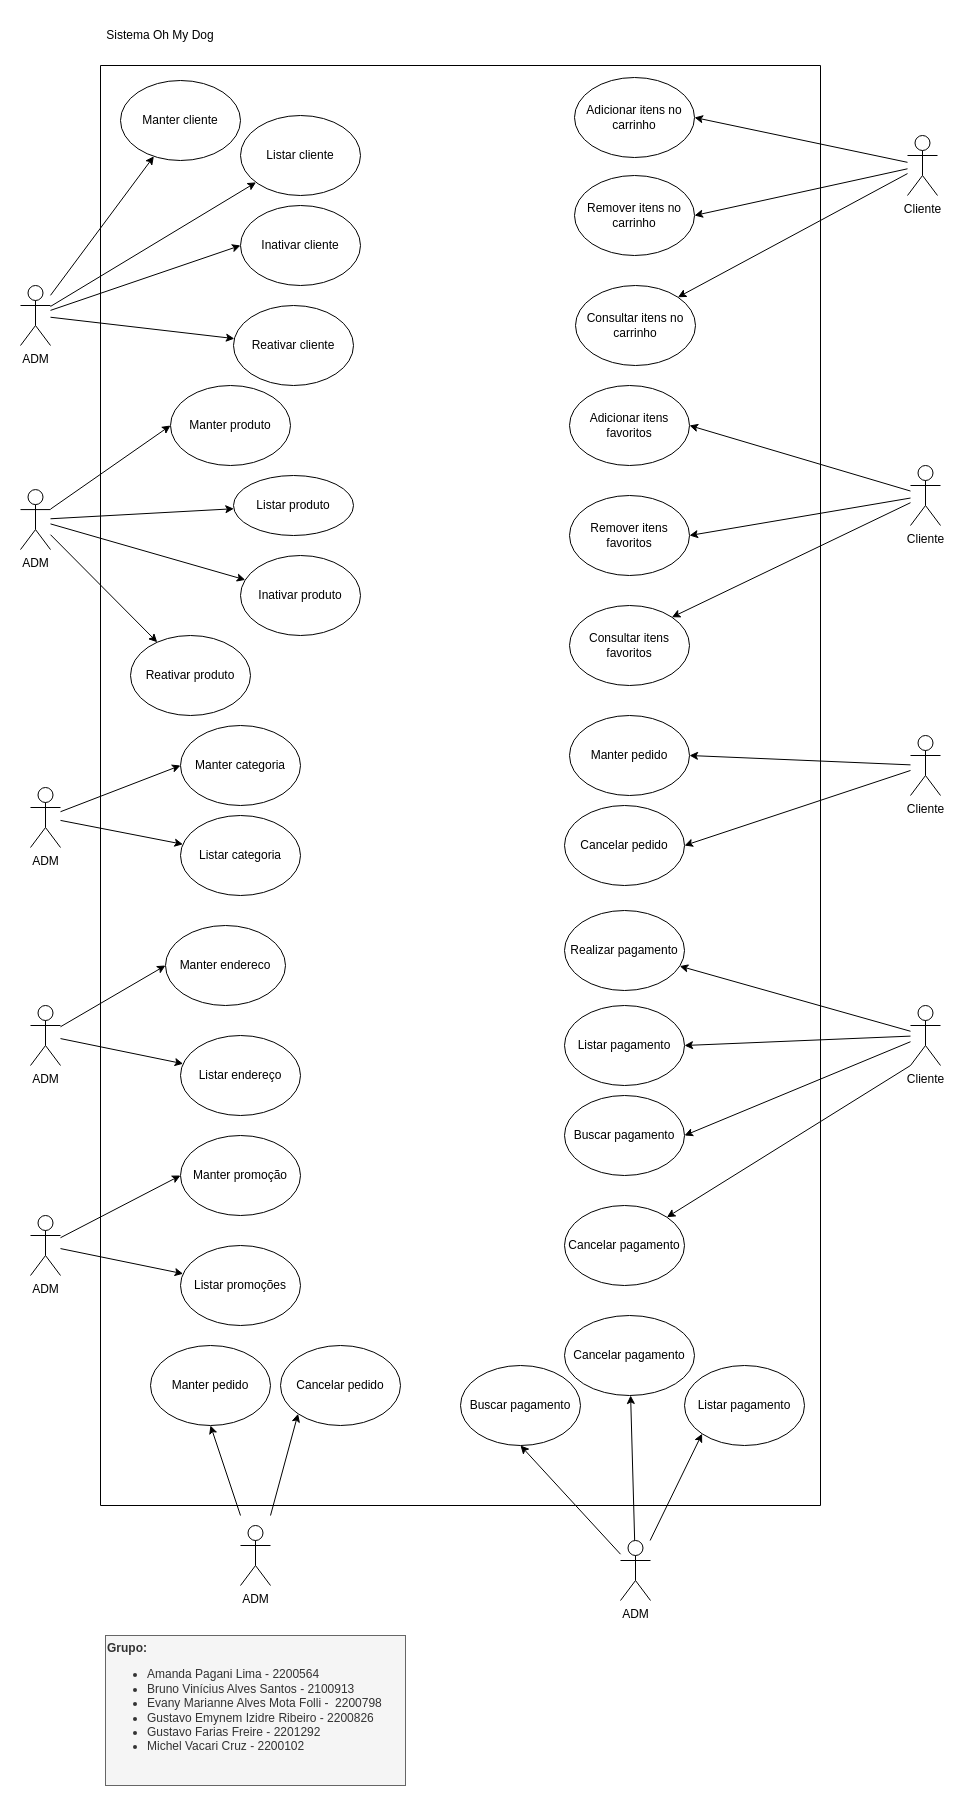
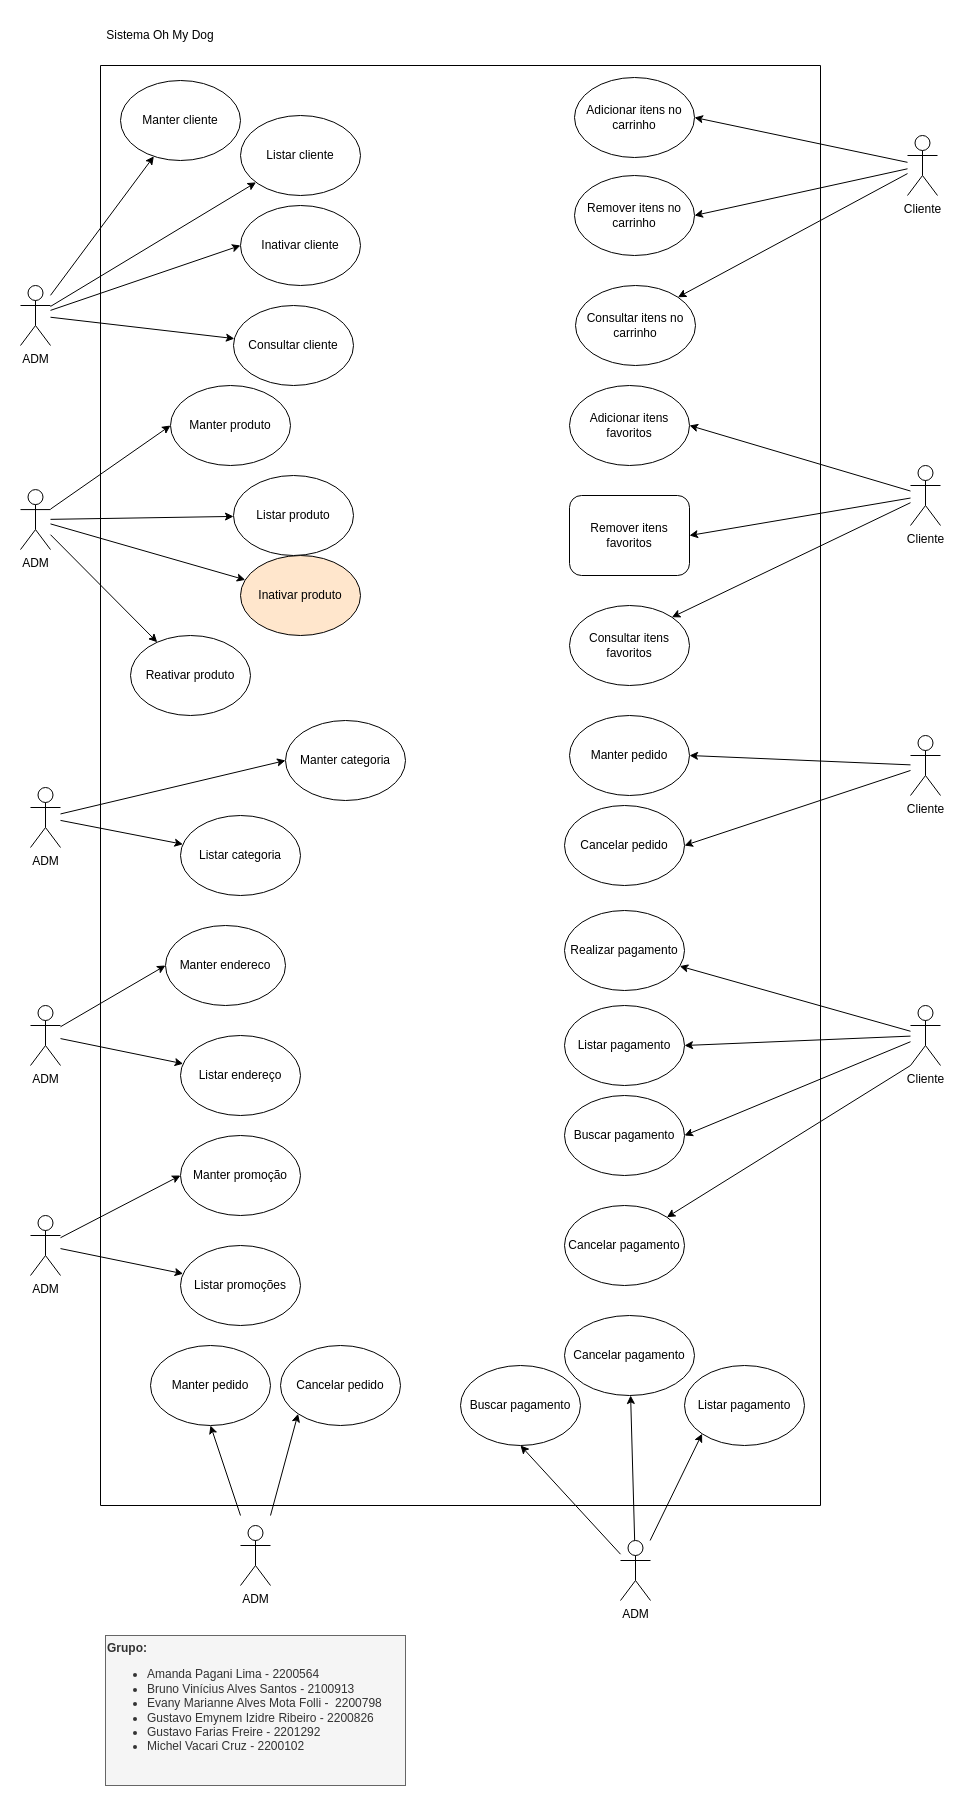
  <mxCell id="0" />
  <mxCell id="1" parent="0" />
  <mxCell id="2" value="" style="swimlane;startSize=0;" vertex="1" parent="1"><mxGeometry x="100" y="65" width="720" height="1440" as="geometry" /></mxCell>
  <mxCell id="3" value="Manter cliente" style="ellipse;whiteSpace=wrap;html=1;" vertex="1" parent="2"><mxGeometry x="20" y="15" width="120" height="80" as="geometry" /></mxCell>
  <mxCell id="4" value="Inativar cliente" style="ellipse;whiteSpace=wrap;html=1;" vertex="1" parent="2"><mxGeometry x="140" y="140" width="120" height="80" as="geometry" /></mxCell>
  <mxCell id="5" value="Listar cliente" style="ellipse;whiteSpace=wrap;html=1;" vertex="1" parent="2"><mxGeometry x="140" y="50" width="120" height="80" as="geometry" /></mxCell>
  <mxCell id="6" value="Listar categoria" style="ellipse;whiteSpace=wrap;html=1;" vertex="1" parent="2"><mxGeometry x="80" y="750" width="120" height="80" as="geometry" /></mxCell>
- <mxCell id="7" value="Inativar produto" style="ellipse;whiteSpace=wrap;html=1;" vertex="1" parent="2"><mxGeometry x="140" y="490.0" width="120" height="80" as="geometry" /></mxCell>
- <mxCell id="8" value="Manter categoria" style="ellipse;whiteSpace=wrap;html=1;" vertex="1" parent="2"><mxGeometry x="80" y="660" width="120" height="80" as="geometry" /></mxCell>
- <mxCell id="9" value="Listar produto" style="ellipse;whiteSpace=wrap;html=1;" vertex="1" parent="2"><mxGeometry x="133" y="410.0" width="120" height="60" as="geometry" /></mxCell>
+ <mxCell id="7" value="Inativar produto" style="ellipse;whiteSpace=wrap;html=1;fillColor=#ffe6cc;" vertex="1" parent="2"><mxGeometry x="140" y="490.0" width="120" height="80" as="geometry" /></mxCell>
+ <mxCell id="8" value="Manter categoria" style="ellipse;whiteSpace=wrap;html=1;" vertex="1" parent="2"><mxGeometry x="185" y="655" width="120" height="80" as="geometry" /></mxCell>
+ <mxCell id="9" value="Listar produto" style="ellipse;whiteSpace=wrap;html=1;" vertex="1" parent="2"><mxGeometry x="133" y="410.0" width="120" height="80" as="geometry" /></mxCell>
  <mxCell id="10" value="Manter produto" style="ellipse;whiteSpace=wrap;html=1;" vertex="1" parent="2"><mxGeometry x="70" y="320.0" width="120" height="80" as="geometry" /></mxCell>
  <mxCell id="11" value="ADM" style="shape=umlActor;verticalLabelPosition=bottom;verticalAlign=top;html=1;outlineConnect=0;" vertex="1" parent="2"><mxGeometry x="-70" y="722" width="30" height="60" as="geometry" /></mxCell>
  <mxCell id="12" value="" style="endArrow=classic;html=1;rounded=0;entryX=0;entryY=0.5;entryDx=0;entryDy=0;" edge="1" parent="2" source="11" target="8"><mxGeometry width="50" height="50" relative="1" as="geometry"><mxPoint x="430" y="702" as="sourcePoint" /><mxPoint x="480" y="652" as="targetPoint" /></mxGeometry></mxCell>
  <mxCell id="13" value="" style="endArrow=classic;html=1;rounded=0;" edge="1" parent="2" source="11" target="6"><mxGeometry width="50" height="50" relative="1" as="geometry"><mxPoint x="430" y="702" as="sourcePoint" /><mxPoint x="106.098" y="832.913" as="targetPoint" /></mxGeometry></mxCell>
- <mxCell id="14" value="Reativar cliente" style="ellipse;whiteSpace=wrap;html=1;" vertex="1" parent="2"><mxGeometry x="133" y="240" width="120" height="80" as="geometry" /></mxCell>
+ <mxCell id="14" value="Consultar cliente" style="ellipse;whiteSpace=wrap;html=1;" vertex="1" parent="2"><mxGeometry x="133" y="240" width="120" height="80" as="geometry" /></mxCell>
  <mxCell id="15" value="Reativar produto" style="ellipse;whiteSpace=wrap;html=1;" vertex="1" parent="2"><mxGeometry x="30" y="570" width="120" height="80" as="geometry" /></mxCell>
  <mxCell id="16" value="Remover itens no carrinho" style="ellipse;whiteSpace=wrap;html=1;" vertex="1" parent="2"><mxGeometry x="474" y="110" width="120" height="80" as="geometry" /></mxCell>
  <mxCell id="17" value="Adicionar itens no carrinho" style="ellipse;whiteSpace=wrap;html=1;" vertex="1" parent="2"><mxGeometry x="474" y="12" width="120" height="80" as="geometry" /></mxCell>
  <mxCell id="18" value="Consultar itens no carrinho" style="ellipse;whiteSpace=wrap;html=1;" vertex="1" parent="2"><mxGeometry x="475" y="220" width="120" height="80" as="geometry" /></mxCell>
  <mxCell id="19" value="ADM" style="shape=umlActor;verticalLabelPosition=bottom;verticalAlign=top;html=1;outlineConnect=0;" vertex="1" parent="2"><mxGeometry x="-70" y="940" width="30" height="60" as="geometry" /></mxCell>
  <mxCell id="20" value="Manter endereco" style="ellipse;whiteSpace=wrap;html=1;" vertex="1" parent="2"><mxGeometry x="65" y="860" width="120" height="80" as="geometry" /></mxCell>
  <mxCell id="21" value="Listar endereço" style="ellipse;whiteSpace=wrap;html=1;" vertex="1" parent="2"><mxGeometry x="80" y="970" width="120" height="80" as="geometry" /></mxCell>
  <mxCell id="22" value="" style="endArrow=classic;html=1;rounded=0;" edge="1" parent="2" source="19" target="21"><mxGeometry width="50" height="50" relative="1" as="geometry"><mxPoint x="430" y="910" as="sourcePoint" /><mxPoint x="106.098" y="1040.913" as="targetPoint" /></mxGeometry></mxCell>
  <mxCell id="23" value="" style="endArrow=classic;html=1;rounded=0;entryX=0;entryY=0.5;entryDx=0;entryDy=0;" edge="1" parent="2" source="19" target="20"><mxGeometry width="50" height="50" relative="1" as="geometry"><mxPoint x="430" y="910" as="sourcePoint" /><mxPoint x="480" y="860" as="targetPoint" /></mxGeometry></mxCell>
  <mxCell id="24" value="ADM" style="shape=umlActor;verticalLabelPosition=bottom;verticalAlign=top;html=1;outlineConnect=0;" vertex="1" parent="2"><mxGeometry x="-70" y="1150" width="30" height="60" as="geometry" /></mxCell>
  <mxCell id="25" value="Manter promoção" style="ellipse;whiteSpace=wrap;html=1;" vertex="1" parent="2"><mxGeometry x="80" y="1070" width="120" height="80" as="geometry" /></mxCell>
  <mxCell id="26" value="Listar promoções" style="ellipse;whiteSpace=wrap;html=1;" vertex="1" parent="2"><mxGeometry x="80" y="1180" width="120" height="80" as="geometry" /></mxCell>
  <mxCell id="27" value="" style="endArrow=classic;html=1;rounded=0;" edge="1" parent="2" source="24" target="26"><mxGeometry width="50" height="50" relative="1" as="geometry"><mxPoint x="430" y="1120" as="sourcePoint" /><mxPoint x="106.098" y="1250.913" as="targetPoint" /></mxGeometry></mxCell>
  <mxCell id="28" value="" style="endArrow=classic;html=1;rounded=0;entryX=0;entryY=0.5;entryDx=0;entryDy=0;" edge="1" parent="2" source="24" target="25"><mxGeometry width="50" height="50" relative="1" as="geometry"><mxPoint x="430" y="1120" as="sourcePoint" /><mxPoint x="480" y="1070" as="targetPoint" /></mxGeometry></mxCell>
  <mxCell id="29" value="Cancelar pedido" style="ellipse;whiteSpace=wrap;html=1;" vertex="1" parent="2"><mxGeometry x="464" y="740" width="120" height="80" as="geometry" /></mxCell>
  <mxCell id="30" value="Realizar pagamento" style="ellipse;whiteSpace=wrap;html=1;" vertex="1" parent="2"><mxGeometry x="464" y="845" width="120" height="80" as="geometry" /></mxCell>
  <mxCell id="31" value="Cancelar pagamento" style="ellipse;whiteSpace=wrap;html=1;" vertex="1" parent="2"><mxGeometry x="464" y="1140" width="120" height="80" as="geometry" /></mxCell>
  <mxCell id="32" value="Buscar pagamento" style="ellipse;whiteSpace=wrap;html=1;" vertex="1" parent="2"><mxGeometry x="464" y="1030" width="120" height="80" as="geometry" /></mxCell>
  <mxCell id="33" value="Listar pagamento" style="ellipse;whiteSpace=wrap;html=1;" vertex="1" parent="2"><mxGeometry x="464" y="940" width="120" height="80" as="geometry" /></mxCell>
  <mxCell id="34" value="Cancelar pagamento" style="ellipse;whiteSpace=wrap;html=1;" vertex="1" parent="2"><mxGeometry x="464" y="1250" width="130" height="80" as="geometry" /></mxCell>
  <mxCell id="35" value="Buscar pagamento" style="ellipse;whiteSpace=wrap;html=1;" vertex="1" parent="2"><mxGeometry x="360" y="1300" width="120" height="80" as="geometry" /></mxCell>
  <mxCell id="36" value="" style="endArrow=classic;html=1;rounded=0;entryX=0;entryY=1;entryDx=0;entryDy=0;" edge="1" parent="2" source="37" target="39"><mxGeometry width="50" height="50" relative="1" as="geometry"><mxPoint x="550" y="1440" as="sourcePoint" /><mxPoint x="670" y="1460" as="targetPoint" /><Array as="points" /></mxGeometry></mxCell>
  <mxCell id="37" value="ADM" style="shape=umlActor;verticalLabelPosition=bottom;verticalAlign=top;html=1;outlineConnect=0;" vertex="1" parent="2"><mxGeometry x="520" y="1475" width="30" height="60" as="geometry" /></mxCell>
  <mxCell id="38" value="" style="endArrow=classic;html=1;rounded=0;entryX=0.5;entryY=1;entryDx=0;entryDy=0;" edge="1" parent="2" source="37" target="35"><mxGeometry width="50" height="50" relative="1" as="geometry"><mxPoint x="500" y="1470" as="sourcePoint" /><mxPoint x="660" y="1360" as="targetPoint" /><Array as="points" /></mxGeometry></mxCell>
  <mxCell id="39" value="Listar pagamento" style="ellipse;whiteSpace=wrap;html=1;" vertex="1" parent="2"><mxGeometry x="584" y="1300" width="120" height="80" as="geometry" /></mxCell>
  <mxCell id="40" value="Cancelar pedido" style="ellipse;whiteSpace=wrap;html=1;" vertex="1" parent="2"><mxGeometry x="180" y="1280" width="120" height="80" as="geometry" /></mxCell>
  <mxCell id="41" value="Manter pedido" style="ellipse;whiteSpace=wrap;html=1;" vertex="1" parent="2"><mxGeometry x="50" y="1280" width="120" height="80" as="geometry" /></mxCell>
  <mxCell id="42" value="Manter pedido" style="ellipse;whiteSpace=wrap;html=1;" vertex="1" parent="2"><mxGeometry x="469" y="650" width="120" height="80" as="geometry" /></mxCell>
  <mxCell id="43" value="Consultar itens favoritos" style="ellipse;whiteSpace=wrap;html=1;" vertex="1" parent="2"><mxGeometry x="469" y="540" width="120" height="80" as="geometry" /></mxCell>
- <mxCell id="44" value="Remover itens favoritos" style="ellipse;whiteSpace=wrap;html=1;" vertex="1" parent="2"><mxGeometry x="469" y="430" width="120" height="80" as="geometry" /></mxCell>
+ <mxCell id="44" value="Remover itens favoritos" style="whiteSpace=wrap;html=1;rounded=1;" vertex="1" parent="2"><mxGeometry x="469" y="430" width="120" height="80" as="geometry" /></mxCell>
  <mxCell id="45" value="Adicionar itens favoritos" style="ellipse;whiteSpace=wrap;html=1;" vertex="1" parent="2"><mxGeometry x="469" y="320" width="120" height="80" as="geometry" /></mxCell>
  <mxCell id="46" value="" style="endArrow=classic;html=1;rounded=0;" edge="1" parent="2" source="37" target="34"><mxGeometry width="50" height="50" relative="1" as="geometry"><mxPoint x="560" y="1485" as="sourcePoint" /><mxPoint x="612" y="1378" as="targetPoint" /><Array as="points" /></mxGeometry></mxCell>
  <mxCell id="47" value="ADM" style="shape=umlActor;verticalLabelPosition=bottom;verticalAlign=top;html=1;outlineConnect=0;" vertex="1" parent="1"><mxGeometry x="20" y="285" width="30" height="60" as="geometry" /></mxCell>
  <mxCell id="48" value="" style="endArrow=classic;html=1;rounded=0;" edge="1" parent="1" source="47" target="3"><mxGeometry width="50" height="50" relative="1" as="geometry"><mxPoint x="570" y="735" as="sourcePoint" /><mxPoint x="620" y="685" as="targetPoint" /></mxGeometry></mxCell>
  <mxCell id="49" value="Sistema Oh My Dog" style="text;html=1;strokeColor=none;fillColor=none;align=center;verticalAlign=middle;whiteSpace=wrap;rounded=0;" vertex="1" parent="1"><mxGeometry x="100" y="20" width="120" height="30" as="geometry" /></mxCell>
  <mxCell id="50" value="" style="endArrow=classic;html=1;rounded=0;" edge="1" parent="1" source="47" target="5"><mxGeometry width="50" height="50" relative="1" as="geometry"><mxPoint x="570" y="665" as="sourcePoint" /><mxPoint x="620" y="615" as="targetPoint" /></mxGeometry></mxCell>
  <mxCell id="51" value="" style="endArrow=classic;html=1;rounded=0;entryX=0;entryY=0.5;entryDx=0;entryDy=0;" edge="1" parent="1" source="47" target="4"><mxGeometry width="50" height="50" relative="1" as="geometry"><mxPoint x="240" y="425" as="sourcePoint" /><mxPoint x="620" y="615" as="targetPoint" /></mxGeometry></mxCell>
  <mxCell id="52" value="Cliente" style="shape=umlActor;verticalLabelPosition=bottom;verticalAlign=top;html=1;outlineConnect=0;" vertex="1" parent="1"><mxGeometry x="907" y="135" width="30" height="60" as="geometry" /></mxCell>
  <mxCell id="53" value="" style="endArrow=classic;html=1;rounded=0;entryX=1;entryY=0;entryDx=0;entryDy=0;" edge="1" parent="1" source="52" target="18"><mxGeometry width="50" height="50" relative="1" as="geometry"><mxPoint x="980" y="195" as="sourcePoint" /><mxPoint x="802" y="227" as="targetPoint" /><Array as="points" /></mxGeometry></mxCell>
  <mxCell id="54" value="" style="endArrow=classic;html=1;rounded=0;entryX=1;entryY=0.5;entryDx=0;entryDy=0;" edge="1" parent="1" source="52" target="16"><mxGeometry width="50" height="50" relative="1" as="geometry"><mxPoint x="990" y="175" as="sourcePoint" /><mxPoint x="820" y="150" as="targetPoint" /><Array as="points" /></mxGeometry></mxCell>
  <mxCell id="55" value="" style="endArrow=classic;html=1;rounded=0;" edge="1" parent="1" source="47" target="14"><mxGeometry width="50" height="50" relative="1" as="geometry"><mxPoint x="90" y="318" as="sourcePoint" /><mxPoint x="270" y="235" as="targetPoint" /></mxGeometry></mxCell>
  <mxCell id="56" value="ADM" style="shape=umlActor;verticalLabelPosition=bottom;verticalAlign=top;html=1;outlineConnect=0;" vertex="1" parent="1"><mxGeometry x="20" y="489.09" width="30" height="60" as="geometry" /></mxCell>
  <mxCell id="57" value="" style="endArrow=classic;html=1;rounded=0;" edge="1" parent="1" source="56" target="7"><mxGeometry width="50" height="50" relative="1" as="geometry"><mxPoint x="520" y="719.09" as="sourcePoint" /><mxPoint x="570" y="669.09" as="targetPoint" /></mxGeometry></mxCell>
  <mxCell id="58" value="" style="endArrow=classic;html=1;rounded=0;entryX=0;entryY=0.5;entryDx=0;entryDy=0;" edge="1" parent="1" source="56" target="10"><mxGeometry width="50" height="50" relative="1" as="geometry"><mxPoint x="520" y="469.09" as="sourcePoint" /><mxPoint x="570" y="419.09" as="targetPoint" /></mxGeometry></mxCell>
  <mxCell id="59" value="" style="endArrow=classic;html=1;rounded=0;" edge="1" parent="1" source="56" target="9"><mxGeometry width="50" height="50" relative="1" as="geometry"><mxPoint x="520" y="469.09" as="sourcePoint" /><mxPoint x="570" y="419.09" as="targetPoint" /></mxGeometry></mxCell>
  <mxCell id="60" value="" style="endArrow=classic;html=1;rounded=0;" edge="1" parent="1" source="56" target="15"><mxGeometry width="50" height="50" relative="1" as="geometry"><mxPoint x="60" y="575" as="sourcePoint" /><mxPoint x="240" y="715" as="targetPoint" /></mxGeometry></mxCell>
  <mxCell id="61" value="" style="endArrow=classic;html=1;rounded=0;entryX=1;entryY=0.5;entryDx=0;entryDy=0;" edge="1" parent="1" source="62" target="45"><mxGeometry width="50" height="50" relative="1" as="geometry"><mxPoint x="980" y="480" as="sourcePoint" /><mxPoint x="890" y="440" as="targetPoint" /><Array as="points" /></mxGeometry></mxCell>
  <mxCell id="62" value="Cliente" style="shape=umlActor;verticalLabelPosition=bottom;verticalAlign=top;html=1;outlineConnect=0;" vertex="1" parent="1"><mxGeometry x="910" y="465" width="30" height="60" as="geometry" /></mxCell>
  <mxCell id="63" value="" style="endArrow=classic;html=1;rounded=0;entryX=1;entryY=0;entryDx=0;entryDy=0;" edge="1" parent="1" source="62" target="43"><mxGeometry width="50" height="50" relative="1" as="geometry"><mxPoint x="980" y="520" as="sourcePoint" /><mxPoint x="802" y="552" as="targetPoint" /><Array as="points" /></mxGeometry></mxCell>
  <mxCell id="64" value="" style="endArrow=classic;html=1;rounded=0;entryX=1;entryY=0.5;entryDx=0;entryDy=0;" edge="1" parent="1" source="62" target="44"><mxGeometry width="50" height="50" relative="1" as="geometry"><mxPoint x="990" y="500" as="sourcePoint" /><mxPoint x="820" y="475" as="targetPoint" /><Array as="points" /></mxGeometry></mxCell>
  <mxCell id="65" value="" style="endArrow=classic;html=1;rounded=0;entryX=1;entryY=0.5;entryDx=0;entryDy=0;" edge="1" parent="1" source="66" target="42"><mxGeometry width="50" height="50" relative="1" as="geometry"><mxPoint x="910" y="795" as="sourcePoint" /><mxPoint x="890" y="760" as="targetPoint" /><Array as="points" /></mxGeometry></mxCell>
  <mxCell id="66" value="Cliente" style="shape=umlActor;verticalLabelPosition=bottom;verticalAlign=top;html=1;outlineConnect=0;" vertex="1" parent="1"><mxGeometry x="910" y="735" width="30" height="60" as="geometry" /></mxCell>
  <mxCell id="67" value="" style="endArrow=classic;html=1;rounded=0;entryX=1;entryY=0.5;entryDx=0;entryDy=0;" edge="1" parent="1" source="66" target="29"><mxGeometry width="50" height="50" relative="1" as="geometry"><mxPoint x="990" y="820" as="sourcePoint" /><mxPoint x="820" y="795" as="targetPoint" /><Array as="points" /></mxGeometry></mxCell>
  <mxCell id="68" value="" style="endArrow=classic;html=1;rounded=0;entryX=1;entryY=0.5;entryDx=0;entryDy=0;" edge="1" parent="1" source="69" target="33"><mxGeometry width="50" height="50" relative="1" as="geometry"><mxPoint x="970" y="1125" as="sourcePoint" /><mxPoint x="970" y="1070" as="targetPoint" /><Array as="points" /></mxGeometry></mxCell>
  <mxCell id="69" value="Cliente" style="shape=umlActor;verticalLabelPosition=bottom;verticalAlign=top;html=1;outlineConnect=0;" vertex="1" parent="1"><mxGeometry x="910" y="1005" width="30" height="60" as="geometry" /></mxCell>
  <mxCell id="70" value="" style="endArrow=classic;html=1;rounded=0;entryX=1;entryY=0;entryDx=0;entryDy=0;exitX=0;exitY=1;exitDx=0;exitDy=0;exitPerimeter=0;" edge="1" parent="1" source="69" target="31"><mxGeometry width="50" height="50" relative="1" as="geometry"><mxPoint x="1060" y="1150" as="sourcePoint" /><mxPoint x="882" y="1182" as="targetPoint" /><Array as="points" /></mxGeometry></mxCell>
  <mxCell id="71" value="" style="endArrow=classic;html=1;rounded=0;entryX=1;entryY=0.5;entryDx=0;entryDy=0;" edge="1" parent="1" source="69" target="32"><mxGeometry width="50" height="50" relative="1" as="geometry"><mxPoint x="1070" y="1130" as="sourcePoint" /><mxPoint x="900" y="1105" as="targetPoint" /><Array as="points" /></mxGeometry></mxCell>
  <mxCell id="72" value="" style="endArrow=classic;html=1;rounded=0;" edge="1" parent="1" source="69" target="30"><mxGeometry width="50" height="50" relative="1" as="geometry"><mxPoint x="1070" y="1120" as="sourcePoint" /><mxPoint x="840" y="1155" as="targetPoint" /><Array as="points" /></mxGeometry></mxCell>
  <mxCell id="73" value="" style="endArrow=classic;html=1;rounded=0;entryX=1;entryY=0.5;entryDx=0;entryDy=0;" edge="1" parent="1" source="52" target="17"><mxGeometry width="50" height="50" relative="1" as="geometry"><mxPoint x="980" y="155" as="sourcePoint" /><mxPoint x="890" y="115" as="targetPoint" /><Array as="points" /></mxGeometry></mxCell>
  <mxCell id="74" value="ADM" style="shape=umlActor;verticalLabelPosition=bottom;verticalAlign=top;html=1;outlineConnect=0;" vertex="1" parent="1"><mxGeometry x="240" y="1525" width="30" height="60" as="geometry" /></mxCell>
  <mxCell id="75" value="" style="endArrow=classic;html=1;rounded=0;entryX=0;entryY=1;entryDx=0;entryDy=0;" edge="1" parent="1" target="40"><mxGeometry width="50" height="50" relative="1" as="geometry"><mxPoint x="270" y="1515" as="sourcePoint" /><mxPoint x="370" y="1306" as="targetPoint" /><Array as="points" /></mxGeometry></mxCell>
  <mxCell id="76" value="" style="endArrow=classic;html=1;rounded=0;entryX=0.5;entryY=1;entryDx=0;entryDy=0;" edge="1" parent="1" target="41"><mxGeometry width="50" height="50" relative="1" as="geometry"><mxPoint x="240" y="1515" as="sourcePoint" /><mxPoint x="440" y="1271" as="targetPoint" /><Array as="points" /></mxGeometry></mxCell>
  <mxCell id="77" value="&lt;div&gt;&lt;b&gt;Grupo:&lt;/b&gt;&lt;/div&gt;&lt;div&gt;&lt;ul&gt;&lt;li&gt;Amanda Pagani Lima - 2200564&lt;/li&gt;&lt;li&gt;Bruno Vinícius Alves Santos - 2100913&lt;/li&gt;&lt;li&gt;Evany Marianne Alves Mota Folli -&amp;nbsp; 2200798&lt;/li&gt;&lt;li&gt;Gustavo Emynem Izidre Ribeiro - 2200826&lt;/li&gt;&lt;li&gt;Gustavo Farias Freire - 2201292&lt;/li&gt;&lt;li&gt;Michel Vacari Cruz - 2200102&lt;/li&gt;&lt;/ul&gt;&lt;/div&gt;&lt;div&gt;&lt;br&gt;&lt;/div&gt;" style="text;html=1;align=left;verticalAlign=middle;resizable=0;points=[];autosize=1;strokeColor=#666666;fillColor=#f5f5f5;fontColor=#333333;" vertex="1" parent="1"><mxGeometry x="105" y="1635" width="300" height="150" as="geometry" /></mxCell>
